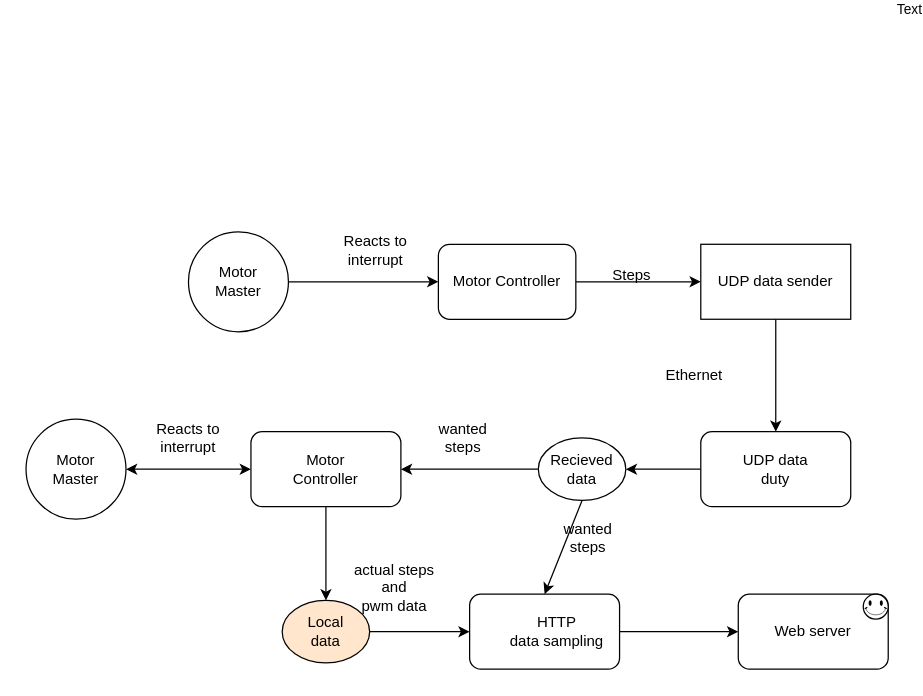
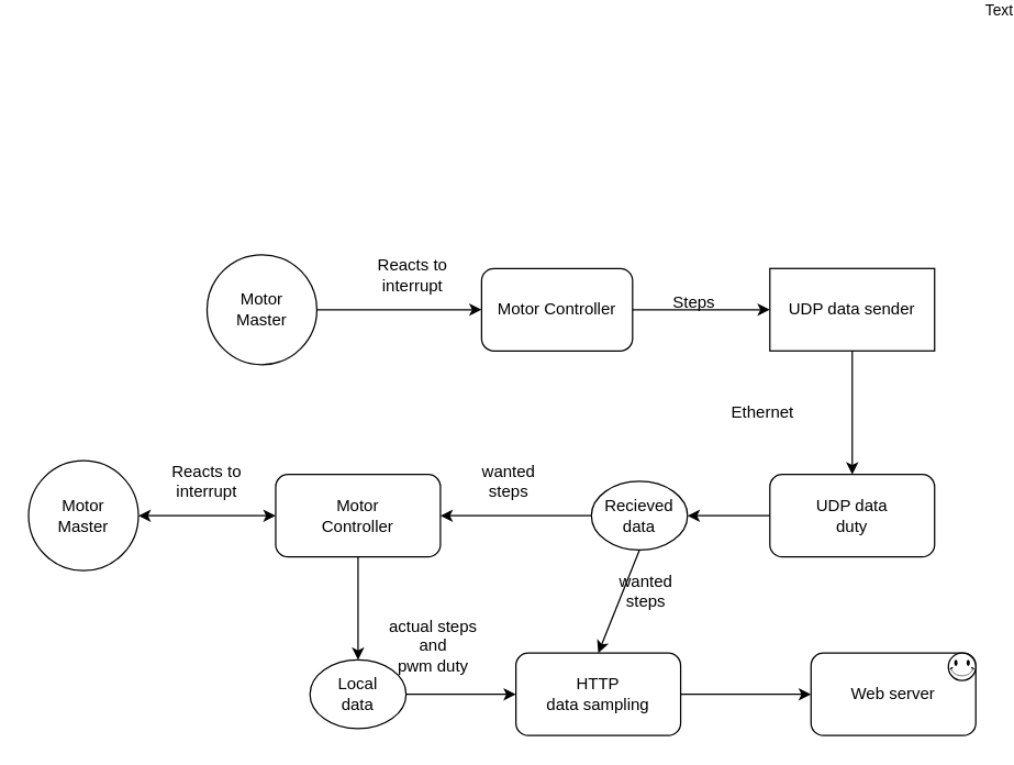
  <mxCell id="0" />
  <mxCell id="1" parent="0" />
  <mxCell id="2" value="Motor Controller" style="rounded=1;whiteSpace=wrap;html=1;" vertex="1" parent="1"><mxGeometry x="350" y="30" width="110" height="60" as="geometry" /></mxCell>
  <mxCell id="3" style="edgeStyle=orthogonalEdgeStyle;rounded=0;orthogonalLoop=1;jettySize=auto;html=1;exitX=1;exitY=0.5;exitDx=0;exitDy=0;entryX=0;entryY=0.5;entryDx=0;entryDy=0;" edge="1" parent="1" source="4" target="2"><mxGeometry relative="1" as="geometry" /></mxCell>
  <mxCell id="4" value="" style="ellipse;whiteSpace=wrap;html=1;aspect=fixed;" vertex="1" parent="1"><mxGeometry x="150" y="20" width="80" height="80" as="geometry" /></mxCell>
  <mxCell id="5" value="&lt;div&gt;Motor&lt;/div&gt;&lt;div&gt;Master&lt;br&gt;&lt;/div&gt;" style="text;html=1;strokeColor=none;fillColor=none;align=center;verticalAlign=middle;whiteSpace=wrap;rounded=0;" vertex="1" parent="1"><mxGeometry x="160" y="35" width="60" height="50" as="geometry" /></mxCell>
  <mxCell id="6" value="" style="endArrow=classic;html=1;rounded=0;entryX=0.5;entryY=0;entryDx=0;entryDy=0;exitX=0.5;exitY=1;exitDx=0;exitDy=0;" edge="1" parent="1" source="10" target="13"><mxGeometry width="50" height="50" relative="1" as="geometry"><mxPoint x="590" y="170" as="sourcePoint" /><mxPoint x="640" y="120" as="targetPoint" /></mxGeometry></mxCell>
  <mxCell id="7" value="Text" style="edgeLabel;html=1;align=center;verticalAlign=middle;resizable=0;points=[];" vertex="1" connectable="0" parent="6"><mxGeometry x="0.56" y="3" relative="1" as="geometry"><mxPoint x="103" y="-319" as="offset" /></mxGeometry></mxCell>
  <mxCell id="8" value="" style="endArrow=classic;html=1;rounded=0;entryX=1;entryY=0.5;entryDx=0;entryDy=0;exitX=0;exitY=0.5;exitDx=0;exitDy=0;" edge="1" parent="1" source="13" target="17"><mxGeometry width="50" height="50" relative="1" as="geometry"><mxPoint x="480" y="310" as="sourcePoint" /><mxPoint x="530" y="260" as="targetPoint" /></mxGeometry></mxCell>
  <mxCell id="9" value="Reacts to interrupt" style="text;html=1;strokeColor=none;fillColor=none;align=center;verticalAlign=middle;whiteSpace=wrap;rounded=0;" vertex="1" parent="1"><mxGeometry x="270" y="20" width="60" height="30" as="geometry" /></mxCell>
  <mxCell id="10" value="UDP data sender" style="whiteSpace=wrap;html=1;rounded=0;" vertex="1" parent="1"><mxGeometry x="560" y="30" width="120" height="60" as="geometry" /></mxCell>
  <mxCell id="11" value="" style="endArrow=classic;html=1;rounded=0;exitX=1;exitY=0.5;exitDx=0;exitDy=0;entryX=0;entryY=0.5;entryDx=0;entryDy=0;" edge="1" parent="1" source="2" target="10"><mxGeometry width="50" height="50" relative="1" as="geometry"><mxPoint x="480" y="290" as="sourcePoint" /><mxPoint x="530" y="240" as="targetPoint" /></mxGeometry></mxCell>
  <mxCell id="12" value="Ethernet" style="text;html=1;strokeColor=none;fillColor=none;align=center;verticalAlign=middle;whiteSpace=wrap;rounded=0;" vertex="1" parent="1"><mxGeometry x="525" y="120" width="60" height="30" as="geometry" /></mxCell>
  <mxCell id="13" value="" style="rounded=1;whiteSpace=wrap;html=1;" vertex="1" parent="1"><mxGeometry x="560" y="180" width="120" height="60" as="geometry" /></mxCell>
  <mxCell id="14" value="UDP data duty" style="text;html=1;strokeColor=none;fillColor=none;align=center;verticalAlign=middle;whiteSpace=wrap;rounded=0;" vertex="1" parent="1"><mxGeometry x="590" y="195" width="60" height="30" as="geometry" /></mxCell>
  <mxCell id="15" value="" style="rounded=1;whiteSpace=wrap;html=1;" vertex="1" parent="1"><mxGeometry x="200" y="180" width="120" height="60" as="geometry" /></mxCell>
  <mxCell id="16" value="Motor Controller" style="text;html=1;strokeColor=none;fillColor=none;align=center;verticalAlign=middle;whiteSpace=wrap;rounded=0;" vertex="1" parent="1"><mxGeometry x="230" y="195" width="60" height="30" as="geometry" /></mxCell>
  <mxCell id="17" value="Recieved data" style="ellipse;whiteSpace=wrap;html=1;" vertex="1" parent="1"><mxGeometry x="430" y="185" width="70" height="50" as="geometry" /></mxCell>
  <mxCell id="18" value="" style="endArrow=classic;html=1;rounded=0;entryX=1;entryY=0.5;entryDx=0;entryDy=0;exitX=0;exitY=0.5;exitDx=0;exitDy=0;" edge="1" parent="1" source="17" target="15"><mxGeometry width="50" height="50" relative="1" as="geometry"><mxPoint x="310" y="285" as="sourcePoint" /><mxPoint x="360" y="235" as="targetPoint" /></mxGeometry></mxCell>
  <mxCell id="19" value="" style="rounded=1;whiteSpace=wrap;html=1;" vertex="1" parent="1"><mxGeometry x="375" y="310" width="120" height="60" as="geometry" /></mxCell>
- <mxCell id="20" value="&lt;div&gt;HTTP&lt;/div&gt;&lt;div&gt;data sampling&lt;br&gt;&lt;/div&gt;" style="text;html=1;strokeColor=none;fillColor=none;align=center;verticalAlign=middle;whiteSpace=wrap;rounded=0;" vertex="1" parent="1"><mxGeometry x="400" y="320" width="90" height="40" as="geometry" /></mxCell>
+ <mxCell id="20" value="&lt;div&gt;HTTP&lt;/div&gt;&lt;div&gt;data sampling&lt;br&gt;&lt;/div&gt;" style="text;html=1;strokeColor=none;fillColor=none;align=center;verticalAlign=middle;whiteSpace=wrap;rounded=0;" vertex="1" parent="1"><mxGeometry x="390" y="320" width="90" height="40" as="geometry" /></mxCell>
  <mxCell id="21" value="" style="endArrow=classic;html=1;rounded=0;entryX=0.5;entryY=0;entryDx=0;entryDy=0;exitX=0.5;exitY=1;exitDx=0;exitDy=0;" edge="1" parent="1" source="17" target="19"><mxGeometry width="50" height="50" relative="1" as="geometry"><mxPoint x="485" y="280" as="sourcePoint" /><mxPoint x="405" y="280" as="targetPoint" /></mxGeometry></mxCell>
  <mxCell id="22" value="Web server" style="rounded=1;whiteSpace=wrap;html=1;" vertex="1" parent="1"><mxGeometry x="590" y="310" width="120" height="60" as="geometry" /></mxCell>
  <mxCell id="23" value="" style="endArrow=classic;html=1;rounded=0;entryX=0;entryY=0.5;entryDx=0;entryDy=0;exitX=1;exitY=0.5;exitDx=0;exitDy=0;" edge="1" parent="1" source="19" target="22"><mxGeometry width="50" height="50" relative="1" as="geometry"><mxPoint x="520" y="340" as="sourcePoint" /><mxPoint x="545" y="290" as="targetPoint" /></mxGeometry></mxCell>
- <mxCell id="24" value="&lt;div&gt;Local &lt;br&gt;&lt;/div&gt;&lt;div&gt;data&lt;br&gt;&lt;/div&gt;" style="ellipse;whiteSpace=wrap;html=1;fillColor=#ffe6cc;" vertex="1" parent="1"><mxGeometry x="225" y="315" width="70" height="50" as="geometry" /></mxCell>
+ <mxCell id="24" value="&lt;div&gt;Local &lt;br&gt;&lt;/div&gt;&lt;div&gt;data&lt;br&gt;&lt;/div&gt;" style="ellipse;whiteSpace=wrap;html=1;" vertex="1" parent="1"><mxGeometry x="225" y="315" width="70" height="50" as="geometry" /></mxCell>
  <mxCell id="25" value="" style="endArrow=classic;html=1;rounded=0;exitX=0.5;exitY=1;exitDx=0;exitDy=0;entryX=0.5;entryY=0;entryDx=0;entryDy=0;" edge="1" parent="1" source="15" target="24"><mxGeometry width="50" height="50" relative="1" as="geometry"><mxPoint x="480" y="290" as="sourcePoint" /><mxPoint x="530" y="240" as="targetPoint" /><Array as="points" /></mxGeometry></mxCell>
  <mxCell id="26" value="" style="endArrow=classic;html=1;rounded=0;exitX=1;exitY=0.5;exitDx=0;exitDy=0;entryX=0;entryY=0.5;entryDx=0;entryDy=0;" edge="1" parent="1" source="24" target="19"><mxGeometry width="50" height="50" relative="1" as="geometry"><mxPoint x="300" y="370" as="sourcePoint" /><mxPoint x="350" y="320" as="targetPoint" /></mxGeometry></mxCell>
  <mxCell id="27" value="&lt;div&gt;Motor&lt;/div&gt;&lt;div&gt;Master&lt;/div&gt;" style="ellipse;whiteSpace=wrap;html=1;aspect=fixed;" vertex="1" parent="1"><mxGeometry x="20" y="170" width="80" height="80" as="geometry" /></mxCell>
  <mxCell id="28" value="" style="endArrow=classic;startArrow=classic;html=1;rounded=0;exitX=1;exitY=0.5;exitDx=0;exitDy=0;entryX=0;entryY=0.5;entryDx=0;entryDy=0;" edge="1" parent="1" source="27" target="15"><mxGeometry width="50" height="50" relative="1" as="geometry"><mxPoint x="150" y="210" as="sourcePoint" /><mxPoint x="200" y="160" as="targetPoint" /></mxGeometry></mxCell>
  <mxCell id="29" value="Reacts to interrupt" style="text;html=1;strokeColor=none;fillColor=none;align=center;verticalAlign=middle;whiteSpace=wrap;rounded=0;" vertex="1" parent="1"><mxGeometry x="120" y="170" width="60" height="30" as="geometry" /></mxCell>
  <mxCell id="30" value="Steps" style="text;html=1;strokeColor=none;fillColor=none;align=center;verticalAlign=middle;whiteSpace=wrap;rounded=0;" vertex="1" parent="1"><mxGeometry x="475" y="40" width="60" height="30" as="geometry" /></mxCell>
  <mxCell id="31" value="wanted steps" style="text;html=1;strokeColor=none;fillColor=none;align=center;verticalAlign=middle;whiteSpace=wrap;rounded=0;" vertex="1" parent="1"><mxGeometry x="340" y="170" width="60" height="30" as="geometry" /></mxCell>
  <mxCell id="32" value="wanted steps" style="text;html=1;strokeColor=none;fillColor=none;align=center;verticalAlign=middle;whiteSpace=wrap;rounded=0;" vertex="1" parent="1"><mxGeometry x="440" y="250" width="60" height="30" as="geometry" /></mxCell>
- <mxCell id="33" value="&lt;div&gt;actual steps&lt;/div&gt;&lt;div&gt;and&lt;/div&gt;&lt;div&gt;pwm data&lt;br&gt;&lt;/div&gt;" style="text;html=1;strokeColor=none;fillColor=none;align=center;verticalAlign=middle;whiteSpace=wrap;rounded=0;" vertex="1" parent="1"><mxGeometry x="280" y="290" width="70" height="30" as="geometry" /></mxCell>
+ <mxCell id="33" value="&lt;div&gt;actual steps&lt;/div&gt;&lt;div&gt;and&lt;/div&gt;&lt;div&gt;pwm duty&lt;br&gt;&lt;/div&gt;" style="text;html=1;strokeColor=none;fillColor=none;align=center;verticalAlign=middle;whiteSpace=wrap;rounded=0;" vertex="1" parent="1"><mxGeometry x="280" y="290" width="70" height="30" as="geometry" /></mxCell>
  <mxCell id="34" value="" style="verticalLabelPosition=bottom;verticalAlign=top;html=1;shape=mxgraph.basic.smiley" vertex="1" parent="1"><mxGeometry x="690" y="310" width="20" height="20" as="geometry" /></mxCell>
